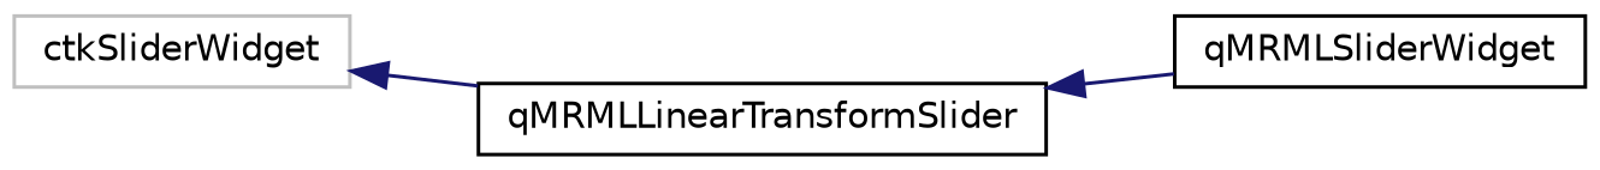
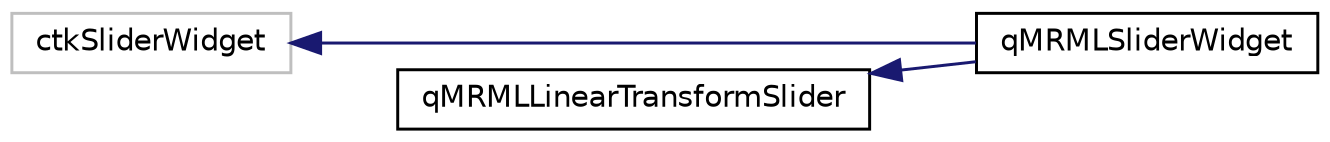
  digraph {
    rankdir=LR
    node [color=black fontname=Helvetica fontsize=10 shape=record]
    edge [color=midnightblue dir=back fontname=Helvetica fontsize=10 labelfontname=Helvetica labelfontsize=10 style=solid]
    n1 [color=grey75 height=0.2 label=ctkSliderWidget width=0.4]
    n2 [height=0.2 label=qMRMLSliderWidget width=0.4]
    n3 [height=0.2 label=qMRMLLinearTransformSlider width=0.4]
-   n1 -> n3
+   n1 -> n2
    n3 -> n2
  }
